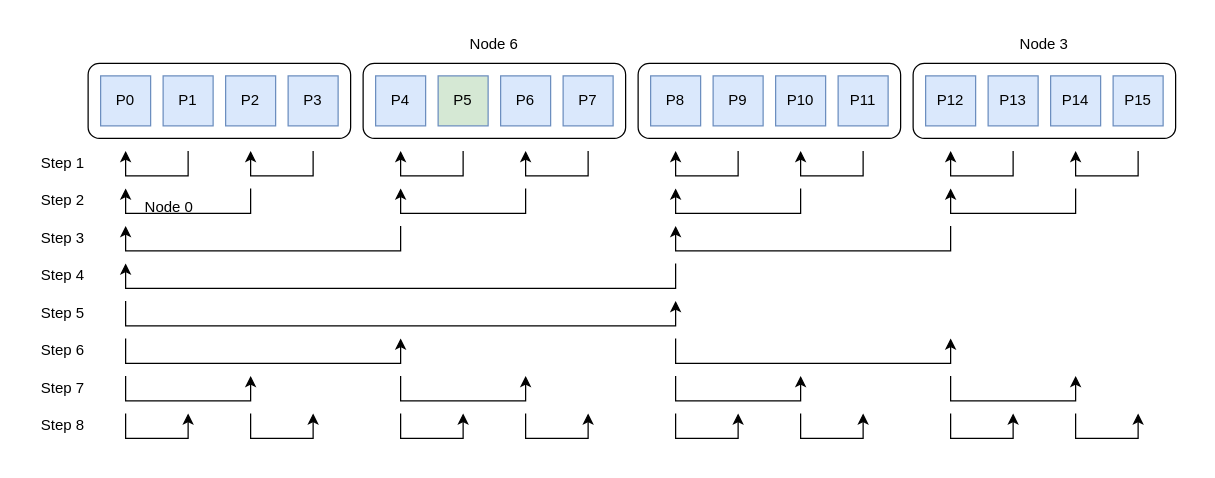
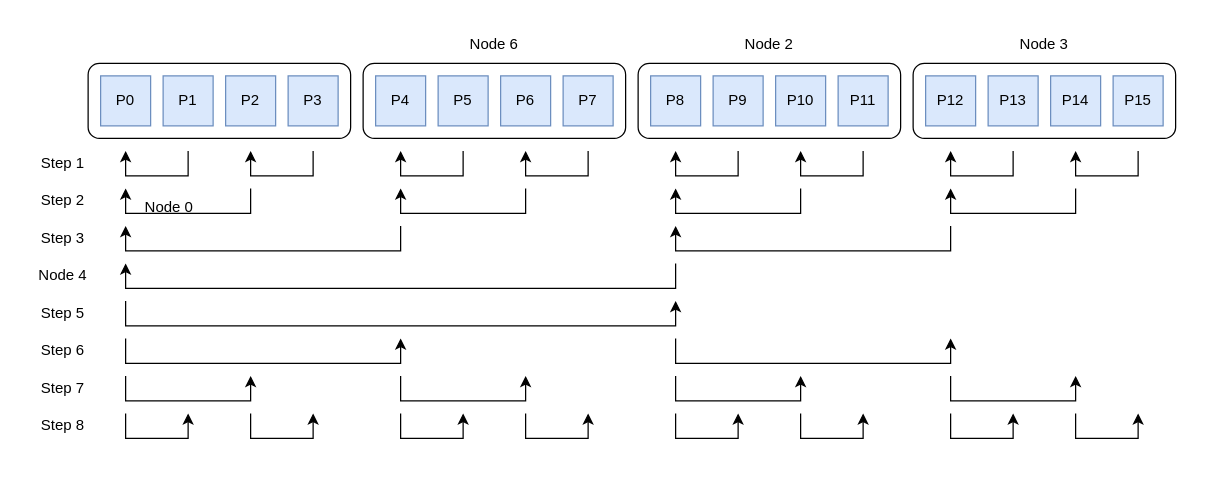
  <mxCell id="0" />
  <mxCell id="1" parent="0" />
  <mxCell id="2" value="" style="rounded=1;whiteSpace=wrap;html=1;fillColor=none;strokeColor=none;" vertex="1" parent="1"><mxGeometry x="30" y="20" width="920" height="340" as="geometry" /></mxCell>
  <mxCell id="3" value="" style="rounded=1;whiteSpace=wrap;html=1;fillColor=none;" vertex="1" parent="1"><mxGeometry x="510" y="50" width="210" height="60" as="geometry" /></mxCell>
  <mxCell id="4" value="" style="rounded=1;whiteSpace=wrap;html=1;fillColor=none;" vertex="1" parent="1"><mxGeometry x="290" y="50" width="210" height="60" as="geometry" /></mxCell>
  <mxCell id="5" value="" style="rounded=1;whiteSpace=wrap;html=1;fillColor=none;" vertex="1" parent="1"><mxGeometry x="70" y="50" width="210" height="60" as="geometry" /></mxCell>
  <mxCell id="6" value="P0" style="rounded=0;whiteSpace=wrap;html=1;fillColor=#dae8fc;strokeColor=#6c8ebf;" vertex="1" parent="1"><mxGeometry x="80" y="60" width="40" height="40" as="geometry" /></mxCell>
  <mxCell id="7" value="P1" style="rounded=0;whiteSpace=wrap;html=1;fillColor=#dae8fc;strokeColor=#6c8ebf;" vertex="1" parent="1"><mxGeometry x="130" y="60" width="40" height="40" as="geometry" /></mxCell>
  <mxCell id="8" value="P2" style="rounded=0;whiteSpace=wrap;html=1;fillColor=#dae8fc;strokeColor=#6c8ebf;" vertex="1" parent="1"><mxGeometry x="180" y="60" width="40" height="40" as="geometry" /></mxCell>
  <mxCell id="9" value="P3" style="rounded=0;whiteSpace=wrap;html=1;fillColor=#dae8fc;strokeColor=#6c8ebf;" vertex="1" parent="1"><mxGeometry x="230" y="60" width="40" height="40" as="geometry" /></mxCell>
  <mxCell id="10" value="P4" style="rounded=0;whiteSpace=wrap;html=1;fillColor=#dae8fc;strokeColor=#6c8ebf;" vertex="1" parent="1"><mxGeometry x="300" y="60" width="40" height="40" as="geometry" /></mxCell>
- <mxCell id="11" value="P5" style="rounded=0;whiteSpace=wrap;html=1;fillColor=#d5e8d4;strokeColor=#6c8ebf;" vertex="1" parent="1"><mxGeometry x="350" y="60" width="40" height="40" as="geometry" /></mxCell>
+ <mxCell id="11" value="P5" style="rounded=0;whiteSpace=wrap;html=1;fillColor=#dae8fc;strokeColor=#6c8ebf;" vertex="1" parent="1"><mxGeometry x="350" y="60" width="40" height="40" as="geometry" /></mxCell>
  <mxCell id="12" value="P6" style="rounded=0;whiteSpace=wrap;html=1;fillColor=#dae8fc;strokeColor=#6c8ebf;" vertex="1" parent="1"><mxGeometry x="400" y="60" width="40" height="40" as="geometry" /></mxCell>
  <mxCell id="13" value="P7" style="rounded=0;whiteSpace=wrap;html=1;fillColor=#dae8fc;strokeColor=#6c8ebf;" vertex="1" parent="1"><mxGeometry x="450" y="60" width="40" height="40" as="geometry" /></mxCell>
  <mxCell id="14" value="P8" style="rounded=0;whiteSpace=wrap;html=1;fillColor=#dae8fc;strokeColor=#6c8ebf;" vertex="1" parent="1"><mxGeometry x="520" y="60" width="40" height="40" as="geometry" /></mxCell>
  <mxCell id="15" value="P9" style="rounded=0;whiteSpace=wrap;html=1;fillColor=#dae8fc;strokeColor=#6c8ebf;" vertex="1" parent="1"><mxGeometry x="570" y="60" width="40" height="40" as="geometry" /></mxCell>
  <mxCell id="16" value="P10" style="rounded=0;whiteSpace=wrap;html=1;fillColor=#dae8fc;strokeColor=#6c8ebf;" vertex="1" parent="1"><mxGeometry x="620" y="60" width="40" height="40" as="geometry" /></mxCell>
  <mxCell id="17" value="P11" style="rounded=0;whiteSpace=wrap;html=1;fillColor=#dae8fc;strokeColor=#6c8ebf;" vertex="1" parent="1"><mxGeometry x="670" y="60" width="40" height="40" as="geometry" /></mxCell>
  <mxCell id="18" value="Node 0" style="text;html=1;strokeColor=none;fillColor=none;align=center;verticalAlign=middle;whiteSpace=wrap;rounded=0;" vertex="1" parent="1"><mxGeometry x="105" y="150" width="60" height="30" as="geometry" /></mxCell>
  <mxCell id="19" value="Node 6" style="text;html=1;strokeColor=none;fillColor=none;align=center;verticalAlign=middle;whiteSpace=wrap;rounded=0;" vertex="1" parent="1"><mxGeometry x="365" y="20" width="60" height="30" as="geometry" /></mxCell>
+ <mxCell id="20" value="Node 2" style="text;html=1;strokeColor=none;fillColor=none;align=center;verticalAlign=middle;whiteSpace=wrap;rounded=0;" vertex="1" parent="1"><mxGeometry x="585" y="20" width="60" height="30" as="geometry" /></mxCell>
  <mxCell id="21" value="Step 1" style="text;html=1;strokeColor=none;fillColor=none;align=center;verticalAlign=middle;whiteSpace=wrap;rounded=0;" vertex="1" parent="1"><mxGeometry x="20" y="120" width="60" height="20" as="geometry" /></mxCell>
  <mxCell id="22" value="" style="endArrow=classic;html=1;rounded=0;" edge="1" parent="1"><mxGeometry width="50" height="50" relative="1" as="geometry"><mxPoint x="150" y="120" as="sourcePoint" /><mxPoint x="100" y="120" as="targetPoint" /><Array as="points"><mxPoint x="150" y="140" /><mxPoint x="100" y="140" /></Array></mxGeometry></mxCell>
  <mxCell id="23" value="" style="endArrow=classic;html=1;rounded=0;" edge="1" parent="1"><mxGeometry width="50" height="50" relative="1" as="geometry"><mxPoint x="250" y="120" as="sourcePoint" /><mxPoint x="200" y="120" as="targetPoint" /><Array as="points"><mxPoint x="250" y="140" /><mxPoint x="200" y="140" /></Array></mxGeometry></mxCell>
  <mxCell id="24" value="" style="endArrow=classic;html=1;rounded=0;" edge="1" parent="1"><mxGeometry width="50" height="50" relative="1" as="geometry"><mxPoint x="370" y="120" as="sourcePoint" /><mxPoint x="320" y="120" as="targetPoint" /><Array as="points"><mxPoint x="370" y="140" /><mxPoint x="320" y="140" /></Array></mxGeometry></mxCell>
  <mxCell id="25" value="" style="endArrow=classic;html=1;rounded=0;" edge="1" parent="1"><mxGeometry width="50" height="50" relative="1" as="geometry"><mxPoint x="470" y="120" as="sourcePoint" /><mxPoint x="420" y="120" as="targetPoint" /><Array as="points"><mxPoint x="470" y="140" /><mxPoint x="420" y="140" /></Array></mxGeometry></mxCell>
  <mxCell id="26" value="" style="endArrow=classic;html=1;rounded=0;" edge="1" parent="1"><mxGeometry width="50" height="50" relative="1" as="geometry"><mxPoint x="590" y="120" as="sourcePoint" /><mxPoint x="540" y="120" as="targetPoint" /><Array as="points"><mxPoint x="590" y="140" /><mxPoint x="540" y="140" /></Array></mxGeometry></mxCell>
  <mxCell id="27" value="" style="endArrow=classic;html=1;rounded=0;" edge="1" parent="1"><mxGeometry width="50" height="50" relative="1" as="geometry"><mxPoint x="690" y="120" as="sourcePoint" /><mxPoint x="640" y="120" as="targetPoint" /><Array as="points"><mxPoint x="690" y="140" /><mxPoint x="640" y="140" /></Array></mxGeometry></mxCell>
  <mxCell id="28" value="Step 2" style="text;html=1;strokeColor=none;fillColor=none;align=center;verticalAlign=middle;whiteSpace=wrap;rounded=0;" vertex="1" parent="1"><mxGeometry x="20" y="150" width="60" height="20" as="geometry" /></mxCell>
  <mxCell id="29" value="" style="endArrow=classic;html=1;rounded=0;" edge="1" parent="1"><mxGeometry width="50" height="50" relative="1" as="geometry"><mxPoint x="200" y="150" as="sourcePoint" /><mxPoint x="100" y="150" as="targetPoint" /><Array as="points"><mxPoint x="200" y="170" /><mxPoint x="100" y="170" /></Array></mxGeometry></mxCell>
  <mxCell id="30" value="" style="endArrow=classic;html=1;rounded=0;" edge="1" parent="1"><mxGeometry width="50" height="50" relative="1" as="geometry"><mxPoint x="420" y="150" as="sourcePoint" /><mxPoint x="320" y="150" as="targetPoint" /><Array as="points"><mxPoint x="420" y="170" /><mxPoint x="320" y="170" /></Array></mxGeometry></mxCell>
  <mxCell id="31" value="" style="endArrow=classic;html=1;rounded=0;" edge="1" parent="1"><mxGeometry width="50" height="50" relative="1" as="geometry"><mxPoint x="640" y="150" as="sourcePoint" /><mxPoint x="540" y="150" as="targetPoint" /><Array as="points"><mxPoint x="640" y="170" /><mxPoint x="540" y="170" /></Array></mxGeometry></mxCell>
  <mxCell id="32" value="Step 3" style="text;html=1;strokeColor=none;fillColor=none;align=center;verticalAlign=middle;whiteSpace=wrap;rounded=0;" vertex="1" parent="1"><mxGeometry x="20" y="180" width="60" height="20" as="geometry" /></mxCell>
  <mxCell id="33" value="" style="rounded=1;whiteSpace=wrap;html=1;fillColor=none;" vertex="1" parent="1"><mxGeometry x="730" y="50" width="210" height="60" as="geometry" /></mxCell>
  <mxCell id="34" value="P12" style="rounded=0;whiteSpace=wrap;html=1;fillColor=#dae8fc;strokeColor=#6c8ebf;" vertex="1" parent="1"><mxGeometry x="740" y="60" width="40" height="40" as="geometry" /></mxCell>
  <mxCell id="35" value="P13" style="rounded=0;whiteSpace=wrap;html=1;fillColor=#dae8fc;strokeColor=#6c8ebf;" vertex="1" parent="1"><mxGeometry x="790" y="60" width="40" height="40" as="geometry" /></mxCell>
  <mxCell id="36" value="P14" style="rounded=0;whiteSpace=wrap;html=1;fillColor=#dae8fc;strokeColor=#6c8ebf;" vertex="1" parent="1"><mxGeometry x="840" y="60" width="40" height="40" as="geometry" /></mxCell>
  <mxCell id="37" value="P15" style="rounded=0;whiteSpace=wrap;html=1;fillColor=#dae8fc;strokeColor=#6c8ebf;" vertex="1" parent="1"><mxGeometry x="890" y="60" width="40" height="40" as="geometry" /></mxCell>
  <mxCell id="38" value="Node 3" style="text;html=1;strokeColor=none;fillColor=none;align=center;verticalAlign=middle;whiteSpace=wrap;rounded=0;" vertex="1" parent="1"><mxGeometry x="805" y="20" width="60" height="30" as="geometry" /></mxCell>
  <mxCell id="39" value="" style="endArrow=classic;html=1;rounded=0;" edge="1" parent="1"><mxGeometry width="50" height="50" relative="1" as="geometry"><mxPoint x="810" y="120" as="sourcePoint" /><mxPoint x="760" y="120" as="targetPoint" /><Array as="points"><mxPoint x="810" y="140" /><mxPoint x="760" y="140" /></Array></mxGeometry></mxCell>
  <mxCell id="40" value="" style="endArrow=classic;html=1;rounded=0;" edge="1" parent="1"><mxGeometry width="50" height="50" relative="1" as="geometry"><mxPoint x="910" y="120" as="sourcePoint" /><mxPoint x="860" y="120" as="targetPoint" /><Array as="points"><mxPoint x="910" y="140" /><mxPoint x="860" y="140" /></Array></mxGeometry></mxCell>
  <mxCell id="41" value="" style="endArrow=classic;html=1;rounded=0;" edge="1" parent="1"><mxGeometry width="50" height="50" relative="1" as="geometry"><mxPoint x="860" y="150" as="sourcePoint" /><mxPoint x="760" y="150" as="targetPoint" /><Array as="points"><mxPoint x="860" y="170" /><mxPoint x="760" y="170" /></Array></mxGeometry></mxCell>
  <mxCell id="42" value="" style="endArrow=classic;html=1;rounded=0;" edge="1" parent="1"><mxGeometry width="50" height="50" relative="1" as="geometry"><mxPoint x="320" y="180" as="sourcePoint" /><mxPoint x="100" y="180" as="targetPoint" /><Array as="points"><mxPoint x="320" y="200" /><mxPoint x="100" y="200" /></Array></mxGeometry></mxCell>
  <mxCell id="43" value="" style="endArrow=classic;html=1;rounded=0;" edge="1" parent="1"><mxGeometry width="50" height="50" relative="1" as="geometry"><mxPoint x="760" y="180" as="sourcePoint" /><mxPoint x="540" y="180" as="targetPoint" /><Array as="points"><mxPoint x="760" y="200" /><mxPoint x="540" y="200" /></Array></mxGeometry></mxCell>
- <mxCell id="44" value="Step 4" style="text;html=1;strokeColor=none;fillColor=none;align=center;verticalAlign=middle;whiteSpace=wrap;rounded=0;" vertex="1" parent="1"><mxGeometry x="20" y="210" width="60" height="20" as="geometry" /></mxCell>
+ <mxCell id="44" value="Node 4" style="text;html=1;strokeColor=none;fillColor=none;align=center;verticalAlign=middle;whiteSpace=wrap;rounded=0;" vertex="1" parent="1"><mxGeometry x="20" y="210" width="60" height="20" as="geometry" /></mxCell>
  <mxCell id="45" value="" style="endArrow=classic;html=1;rounded=0;" edge="1" parent="1"><mxGeometry width="50" height="50" relative="1" as="geometry"><mxPoint x="540" y="210" as="sourcePoint" /><mxPoint x="100" y="210" as="targetPoint" /><Array as="points"><mxPoint x="540" y="230" /><mxPoint x="100" y="230" /></Array></mxGeometry></mxCell>
  <mxCell id="46" value="Step 5" style="text;html=1;strokeColor=none;fillColor=none;align=center;verticalAlign=middle;whiteSpace=wrap;rounded=0;" vertex="1" parent="1"><mxGeometry x="20" y="240" width="60" height="20" as="geometry" /></mxCell>
  <mxCell id="47" value="Step 6" style="text;html=1;strokeColor=none;fillColor=none;align=center;verticalAlign=middle;whiteSpace=wrap;rounded=0;" vertex="1" parent="1"><mxGeometry x="20" y="270" width="60" height="20" as="geometry" /></mxCell>
  <mxCell id="48" value="Step 7" style="text;html=1;strokeColor=none;fillColor=none;align=center;verticalAlign=middle;whiteSpace=wrap;rounded=0;" vertex="1" parent="1"><mxGeometry x="20" y="300" width="60" height="20" as="geometry" /></mxCell>
  <mxCell id="49" value="Step 8" style="text;html=1;strokeColor=none;fillColor=none;align=center;verticalAlign=middle;whiteSpace=wrap;rounded=0;" vertex="1" parent="1"><mxGeometry x="20" y="330" width="60" height="20" as="geometry" /></mxCell>
  <mxCell id="50" value="" style="endArrow=none;html=1;rounded=0;startArrow=classic;startFill=1;endFill=0;" edge="1" parent="1"><mxGeometry width="50" height="50" relative="1" as="geometry"><mxPoint x="540" y="240" as="sourcePoint" /><mxPoint x="100" y="240" as="targetPoint" /><Array as="points"><mxPoint x="540" y="260" /><mxPoint x="100" y="260" /></Array></mxGeometry></mxCell>
  <mxCell id="51" value="" style="endArrow=none;html=1;rounded=0;endFill=0;startArrow=classic;startFill=1;" edge="1" parent="1"><mxGeometry width="50" height="50" relative="1" as="geometry"><mxPoint x="320" y="270" as="sourcePoint" /><mxPoint x="100" y="270" as="targetPoint" /><Array as="points"><mxPoint x="320" y="290" /><mxPoint x="100" y="290" /></Array></mxGeometry></mxCell>
  <mxCell id="52" value="" style="endArrow=none;html=1;rounded=0;endFill=0;startArrow=classic;startFill=1;" edge="1" parent="1"><mxGeometry width="50" height="50" relative="1" as="geometry"><mxPoint x="760" y="270" as="sourcePoint" /><mxPoint x="540" y="270" as="targetPoint" /><Array as="points"><mxPoint x="760" y="290" /><mxPoint x="540" y="290" /></Array></mxGeometry></mxCell>
  <mxCell id="53" value="" style="endArrow=none;html=1;rounded=0;startArrow=classic;startFill=1;endFill=0;" edge="1" parent="1"><mxGeometry width="50" height="50" relative="1" as="geometry"><mxPoint x="200" y="300" as="sourcePoint" /><mxPoint x="100" y="300" as="targetPoint" /><Array as="points"><mxPoint x="200" y="320" /><mxPoint x="100" y="320" /></Array></mxGeometry></mxCell>
  <mxCell id="54" value="" style="endArrow=none;html=1;rounded=0;startArrow=classic;startFill=1;endFill=0;" edge="1" parent="1"><mxGeometry width="50" height="50" relative="1" as="geometry"><mxPoint x="420" y="300" as="sourcePoint" /><mxPoint x="320" y="300" as="targetPoint" /><Array as="points"><mxPoint x="420" y="320" /><mxPoint x="320" y="320" /></Array></mxGeometry></mxCell>
  <mxCell id="55" value="" style="endArrow=none;html=1;rounded=0;startArrow=classic;startFill=1;endFill=0;" edge="1" parent="1"><mxGeometry width="50" height="50" relative="1" as="geometry"><mxPoint x="640" y="300" as="sourcePoint" /><mxPoint x="540" y="300" as="targetPoint" /><Array as="points"><mxPoint x="640" y="320" /><mxPoint x="540" y="320" /></Array></mxGeometry></mxCell>
  <mxCell id="56" value="" style="endArrow=none;html=1;rounded=0;startArrow=classic;startFill=1;endFill=0;" edge="1" parent="1"><mxGeometry width="50" height="50" relative="1" as="geometry"><mxPoint x="860" y="300" as="sourcePoint" /><mxPoint x="760" y="300" as="targetPoint" /><Array as="points"><mxPoint x="860" y="320" /><mxPoint x="760" y="320" /></Array></mxGeometry></mxCell>
  <mxCell id="57" value="" style="endArrow=none;html=1;rounded=0;startArrow=classic;startFill=1;endFill=0;" edge="1" parent="1"><mxGeometry width="50" height="50" relative="1" as="geometry"><mxPoint x="910" y="330" as="sourcePoint" /><mxPoint x="860" y="330" as="targetPoint" /><Array as="points"><mxPoint x="910" y="350" /><mxPoint x="860" y="350" /></Array></mxGeometry></mxCell>
  <mxCell id="58" value="" style="endArrow=none;html=1;rounded=0;startArrow=classic;startFill=1;endFill=0;" edge="1" parent="1"><mxGeometry width="50" height="50" relative="1" as="geometry"><mxPoint x="810" y="330" as="sourcePoint" /><mxPoint x="760" y="330" as="targetPoint" /><Array as="points"><mxPoint x="810" y="350" /><mxPoint x="760" y="350" /></Array></mxGeometry></mxCell>
  <mxCell id="59" value="" style="endArrow=none;html=1;rounded=0;startArrow=classic;startFill=1;endFill=0;" edge="1" parent="1"><mxGeometry width="50" height="50" relative="1" as="geometry"><mxPoint x="590" y="330" as="sourcePoint" /><mxPoint x="540" y="330" as="targetPoint" /><Array as="points"><mxPoint x="590" y="350" /><mxPoint x="540" y="350" /></Array></mxGeometry></mxCell>
  <mxCell id="60" value="" style="endArrow=none;html=1;rounded=0;startArrow=classic;startFill=1;endFill=0;" edge="1" parent="1"><mxGeometry width="50" height="50" relative="1" as="geometry"><mxPoint x="690" y="330" as="sourcePoint" /><mxPoint x="640" y="330" as="targetPoint" /><Array as="points"><mxPoint x="690" y="350" /><mxPoint x="640" y="350" /></Array></mxGeometry></mxCell>
  <mxCell id="61" value="" style="endArrow=none;html=1;rounded=0;startArrow=classic;startFill=1;endFill=0;" edge="1" parent="1"><mxGeometry width="50" height="50" relative="1" as="geometry"><mxPoint x="370" y="330" as="sourcePoint" /><mxPoint x="320" y="330" as="targetPoint" /><Array as="points"><mxPoint x="370" y="350" /><mxPoint x="320" y="350" /></Array></mxGeometry></mxCell>
  <mxCell id="62" value="" style="endArrow=none;html=1;rounded=0;startArrow=classic;startFill=1;endFill=0;" edge="1" parent="1"><mxGeometry width="50" height="50" relative="1" as="geometry"><mxPoint x="470" y="330" as="sourcePoint" /><mxPoint x="420" y="330" as="targetPoint" /><Array as="points"><mxPoint x="470" y="350" /><mxPoint x="420" y="350" /></Array></mxGeometry></mxCell>
  <mxCell id="63" value="" style="endArrow=none;html=1;rounded=0;startArrow=classic;startFill=1;endFill=0;" edge="1" parent="1"><mxGeometry width="50" height="50" relative="1" as="geometry"><mxPoint x="150" y="330" as="sourcePoint" /><mxPoint x="100" y="330" as="targetPoint" /><Array as="points"><mxPoint x="150" y="350" /><mxPoint x="100" y="350" /></Array></mxGeometry></mxCell>
  <mxCell id="64" value="" style="endArrow=none;html=1;rounded=0;startArrow=classic;startFill=1;endFill=0;" edge="1" parent="1"><mxGeometry width="50" height="50" relative="1" as="geometry"><mxPoint x="250" y="330" as="sourcePoint" /><mxPoint x="200" y="330" as="targetPoint" /><Array as="points"><mxPoint x="250" y="350" /><mxPoint x="200" y="350" /></Array></mxGeometry></mxCell>
